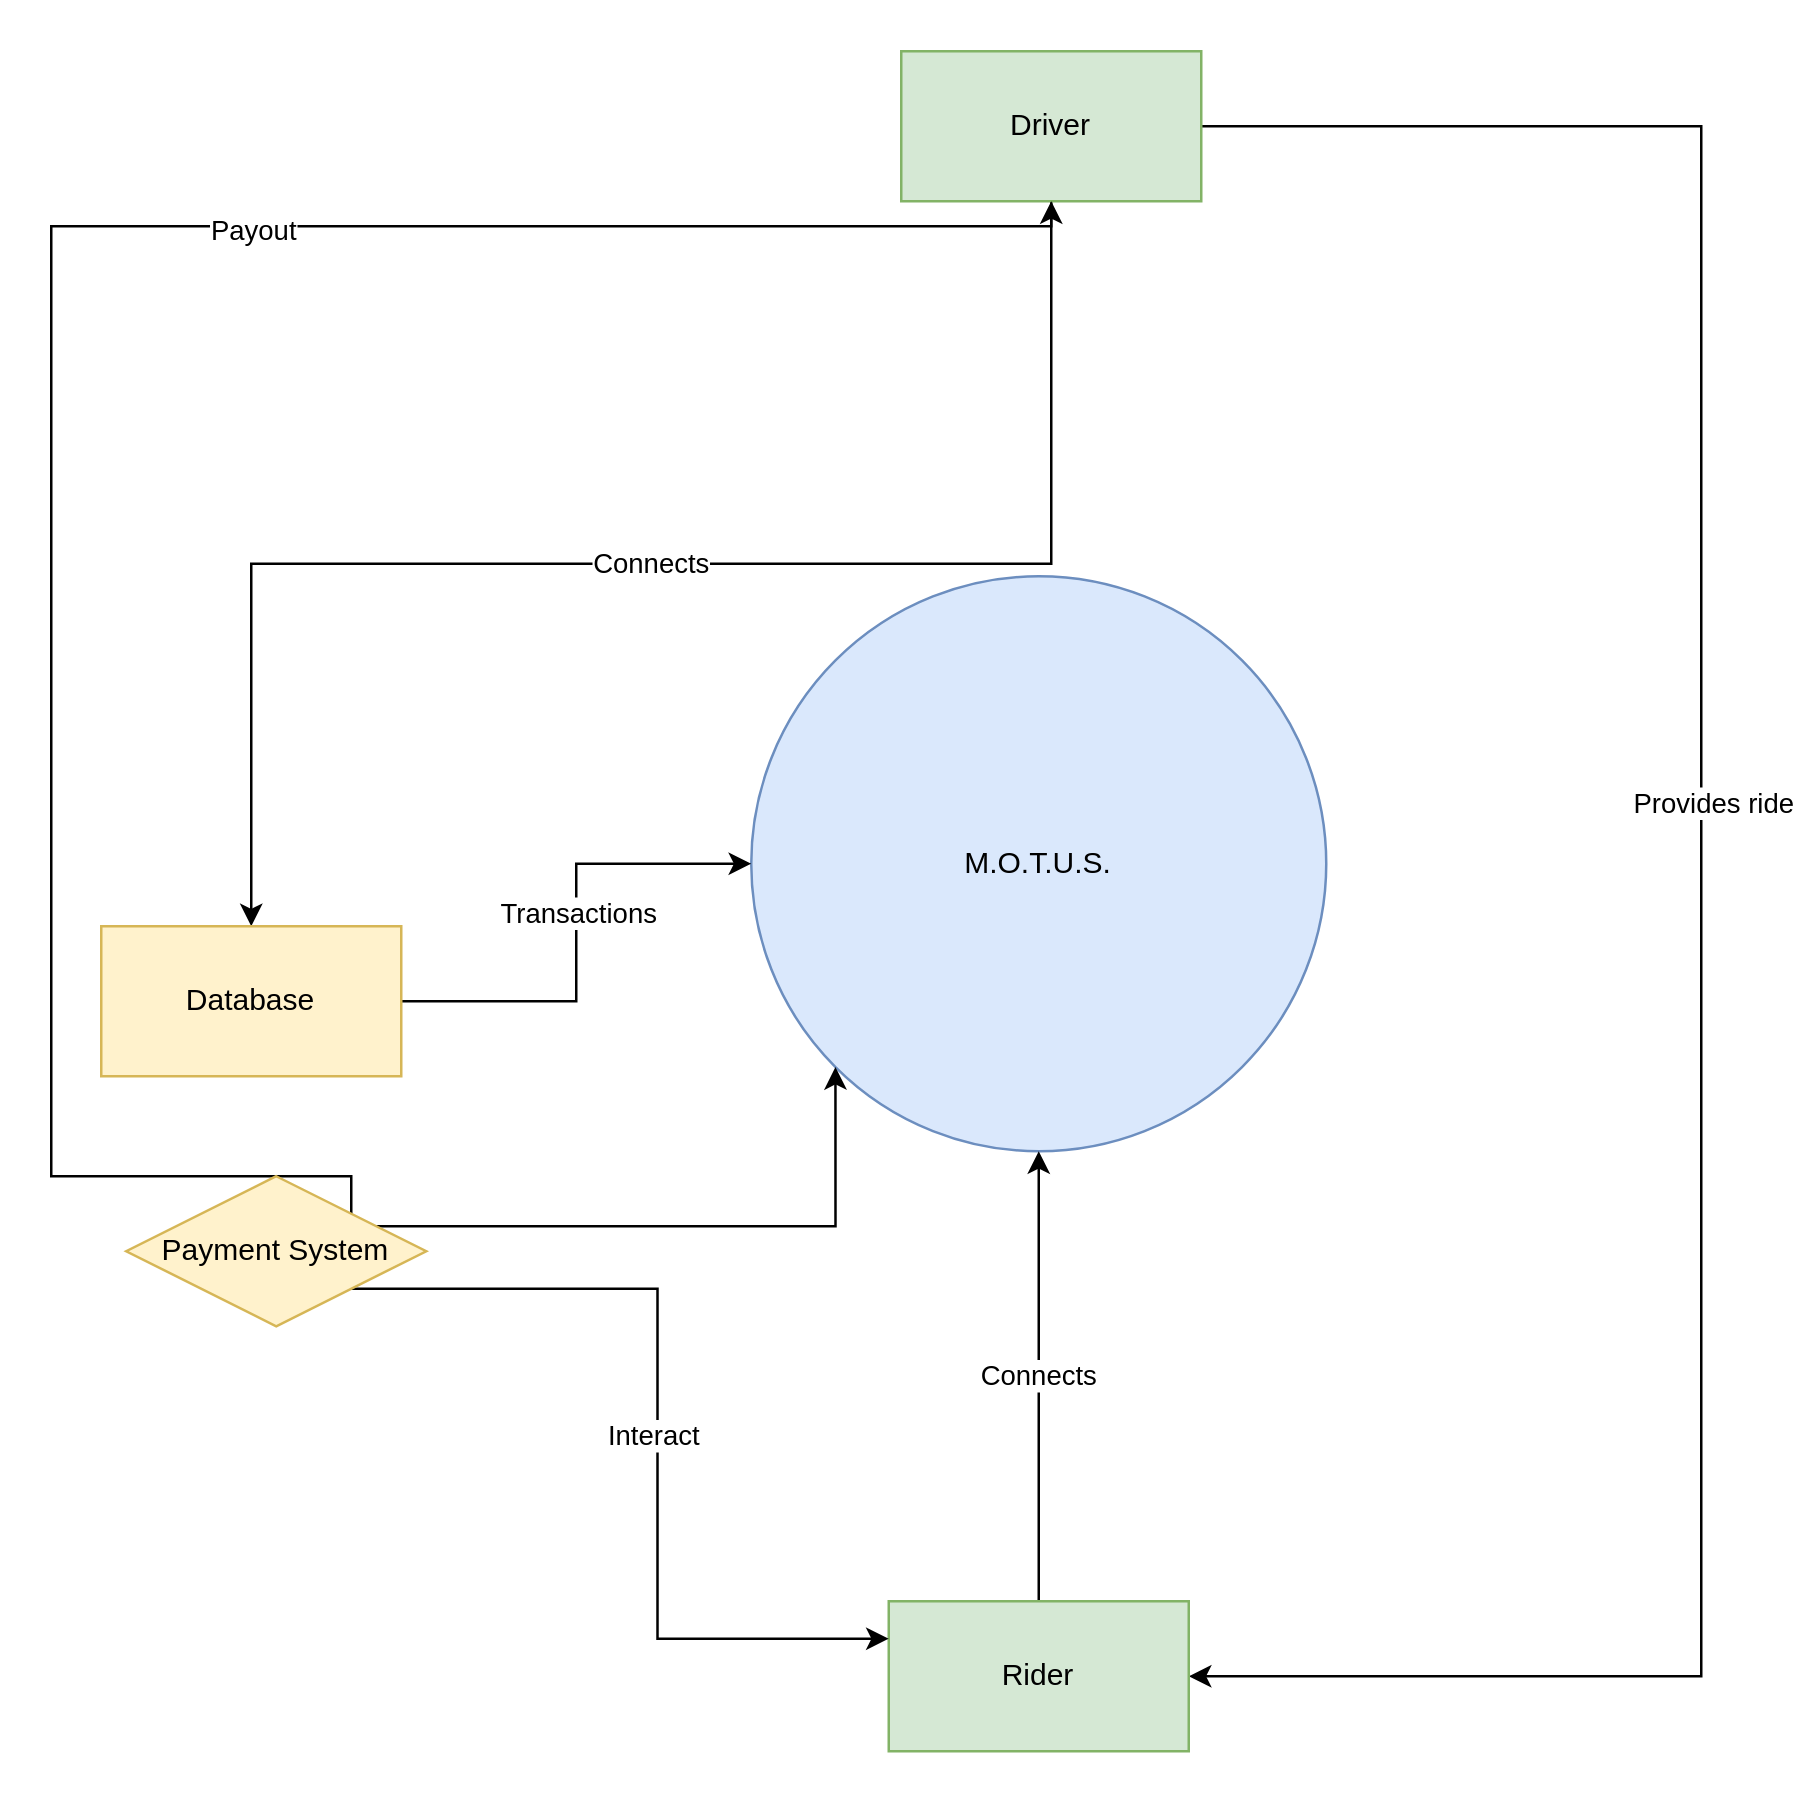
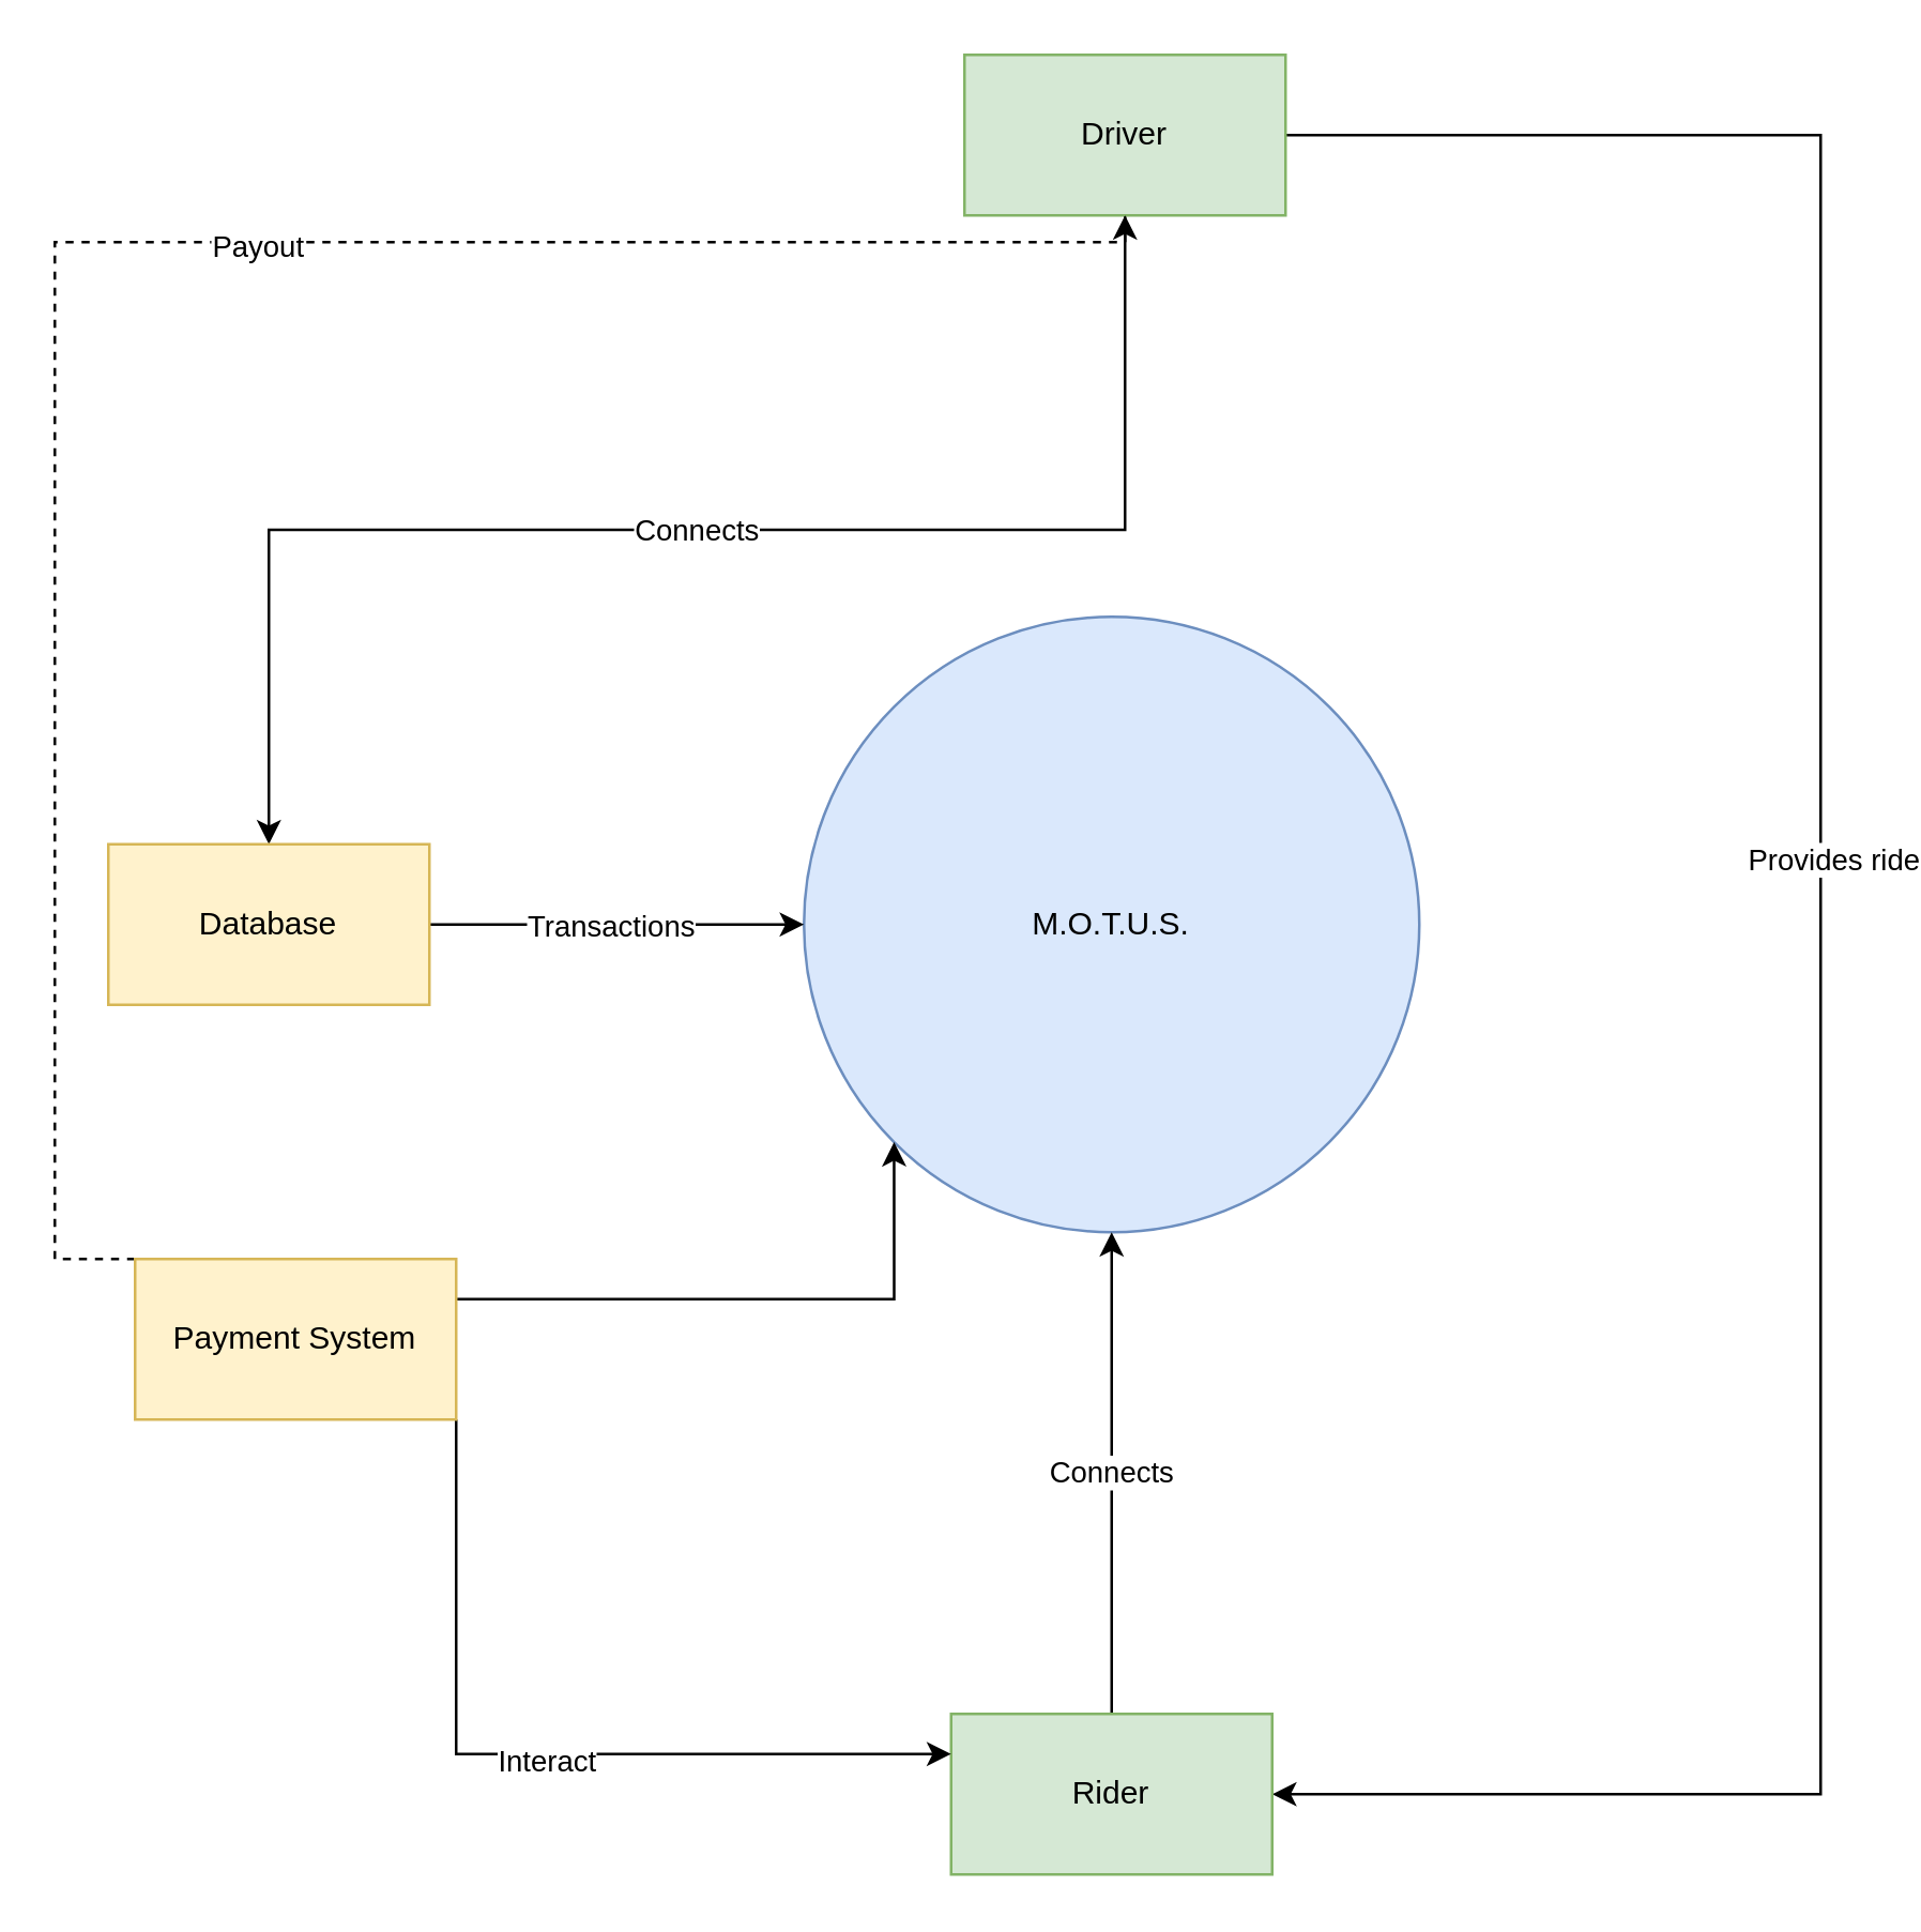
  <mxCell id="0" />
  <mxCell id="1" parent="0" />
  <mxCell id="2" value="M.O.T.U.S." style="ellipse;whiteSpace=wrap;html=1;aspect=fixed;fillColor=#dae8fc;movable=1;resizable=1;rotatable=1;deletable=1;editable=1;locked=0;connectable=1;strokeColor=#6c8ebf;" parent="1" vertex="1"><mxGeometry x="300" y="230" width="230" height="230" as="geometry" /></mxCell>
  <mxCell id="3" value="Connects" style="edgeStyle=orthogonalEdgeStyle;rounded=0;orthogonalLoop=1;jettySize=auto;html=1;exitX=0.5;exitY=1;exitDx=0;exitDy=0;" parent="1" source="6" target="11" edge="1"><mxGeometry relative="1" as="geometry" /></mxCell>
  <mxCell id="4" style="edgeStyle=orthogonalEdgeStyle;rounded=0;orthogonalLoop=1;jettySize=auto;html=1;exitX=1;exitY=0.5;exitDx=0;exitDy=0;entryX=1;entryY=0.5;entryDx=0;entryDy=0;" parent="1" source="6" target="8" edge="1"><mxGeometry relative="1" as="geometry"><Array as="points"><mxPoint x="680" y="50" /><mxPoint x="680" y="670" /></Array></mxGeometry></mxCell>
  <mxCell id="5" value="Provides ride" style="edgeLabel;html=1;align=center;verticalAlign=middle;resizable=0;points=[];" parent="4" vertex="1" connectable="0"><mxGeometry x="-0.083" y="4" relative="1" as="geometry"><mxPoint as="offset" /></mxGeometry></mxCell>
  <mxCell id="6" value="Driver" style="rounded=0;whiteSpace=wrap;html=1;fillColor=#d5e8d4;strokeColor=#82b366;" parent="1" vertex="1"><mxGeometry x="360" y="20" width="120" height="60" as="geometry" /></mxCell>
  <mxCell id="7" value="Connects" style="edgeStyle=orthogonalEdgeStyle;rounded=0;orthogonalLoop=1;jettySize=auto;html=1;exitX=0.5;exitY=0;exitDx=0;exitDy=0;" parent="1" source="8" target="2" edge="1"><mxGeometry relative="1" as="geometry" /></mxCell>
  <mxCell id="8" value="Rider" style="rounded=0;whiteSpace=wrap;html=1;fillColor=#d5e8d4;strokeColor=#82b366;" parent="1" vertex="1"><mxGeometry x="355" y="640" width="120" height="60" as="geometry" /></mxCell>
  <mxCell id="9" style="edgeStyle=orthogonalEdgeStyle;rounded=0;orthogonalLoop=1;jettySize=auto;html=1;exitX=1;exitY=0.5;exitDx=0;exitDy=0;entryX=0;entryY=0.5;entryDx=0;entryDy=0;" parent="1" source="11" target="2" edge="1"><mxGeometry relative="1" as="geometry" /></mxCell>
  <mxCell id="10" value="Transactions" style="edgeLabel;html=1;align=center;verticalAlign=middle;resizable=0;points=[];" parent="9" vertex="1" connectable="0"><mxGeometry x="0.035" y="-5" relative="1" as="geometry"><mxPoint x="-5" y="-5" as="offset" /></mxGeometry></mxCell>
- <mxCell id="11" value="Database" style="rounded=0;whiteSpace=wrap;html=1;fillColor=#fff2cc;strokeColor=#d6b656;" parent="1" vertex="1"><mxGeometry x="40" y="370" width="120" height="60" as="geometry" /></mxCell>
+ <mxCell id="11" value="Database" style="rounded=0;whiteSpace=wrap;html=1;fillColor=#fff2cc;strokeColor=#d6b656;" parent="1" vertex="1"><mxGeometry x="40" y="315" width="120" height="60" as="geometry" /></mxCell>
  <mxCell id="12" style="edgeStyle=orthogonalEdgeStyle;rounded=0;orthogonalLoop=1;jettySize=auto;html=1;exitX=1;exitY=0.25;exitDx=0;exitDy=0;entryX=0;entryY=1;entryDx=0;entryDy=0;" parent="1" source="17" target="2" edge="1"><mxGeometry relative="1" as="geometry" /></mxCell>
  <mxCell id="13" style="edgeStyle=orthogonalEdgeStyle;rounded=0;orthogonalLoop=1;jettySize=auto;html=1;exitX=1;exitY=1;exitDx=0;exitDy=0;entryX=0;entryY=0.25;entryDx=0;entryDy=0;" parent="1" source="17" target="8" edge="1"><mxGeometry relative="1" as="geometry" /></mxCell>
  <mxCell id="14" value="Interact" style="edgeLabel;html=1;align=center;verticalAlign=middle;resizable=0;points=[];" parent="13" vertex="1" connectable="0"><mxGeometry x="0.019" y="-2" relative="1" as="geometry"><mxPoint as="offset" /></mxGeometry></mxCell>
- <mxCell id="15" style="edgeStyle=orthogonalEdgeStyle;rounded=0;orthogonalLoop=1;jettySize=auto;html=1;exitX=1;exitY=0;exitDx=0;exitDy=0;" parent="1" source="17" target="6" edge="1"><mxGeometry relative="1" as="geometry"><Array as="points"><mxPoint x="20" y="470" /><mxPoint x="20" y="90" /><mxPoint x="420" y="90" /></Array></mxGeometry></mxCell>
+ <mxCell id="15" style="edgeStyle=orthogonalEdgeStyle;rounded=0;orthogonalLoop=1;jettySize=auto;html=1;exitX=1;exitY=0;exitDx=0;exitDy=0;dashed=1;" parent="1" source="17" target="6" edge="1"><mxGeometry relative="1" as="geometry"><Array as="points"><mxPoint x="20" y="470" /><mxPoint x="20" y="90" /><mxPoint x="420" y="90" /></Array></mxGeometry></mxCell>
  <mxCell id="16" value="Payout" style="edgeLabel;html=1;align=center;verticalAlign=middle;resizable=0;points=[];" parent="15" vertex="1" connectable="0"><mxGeometry x="0.287" y="-1" relative="1" as="geometry"><mxPoint as="offset" /></mxGeometry></mxCell>
- <mxCell id="17" value="&lt;div&gt;Payment System&lt;/div&gt;" style="rhombus;whiteSpace=wrap;html=1;fillColor=#fff2cc;strokeColor=#d6b656;" parent="1" vertex="1"><mxGeometry x="50" y="470" width="120" height="60" as="geometry" /></mxCell>
+ <mxCell id="17" value="&lt;div&gt;Payment System&lt;/div&gt;" style="rounded=0;whiteSpace=wrap;html=1;fillColor=#fff2cc;strokeColor=#d6b656;" parent="1" vertex="1"><mxGeometry x="50" y="470" width="120" height="60" as="geometry" /></mxCell>
